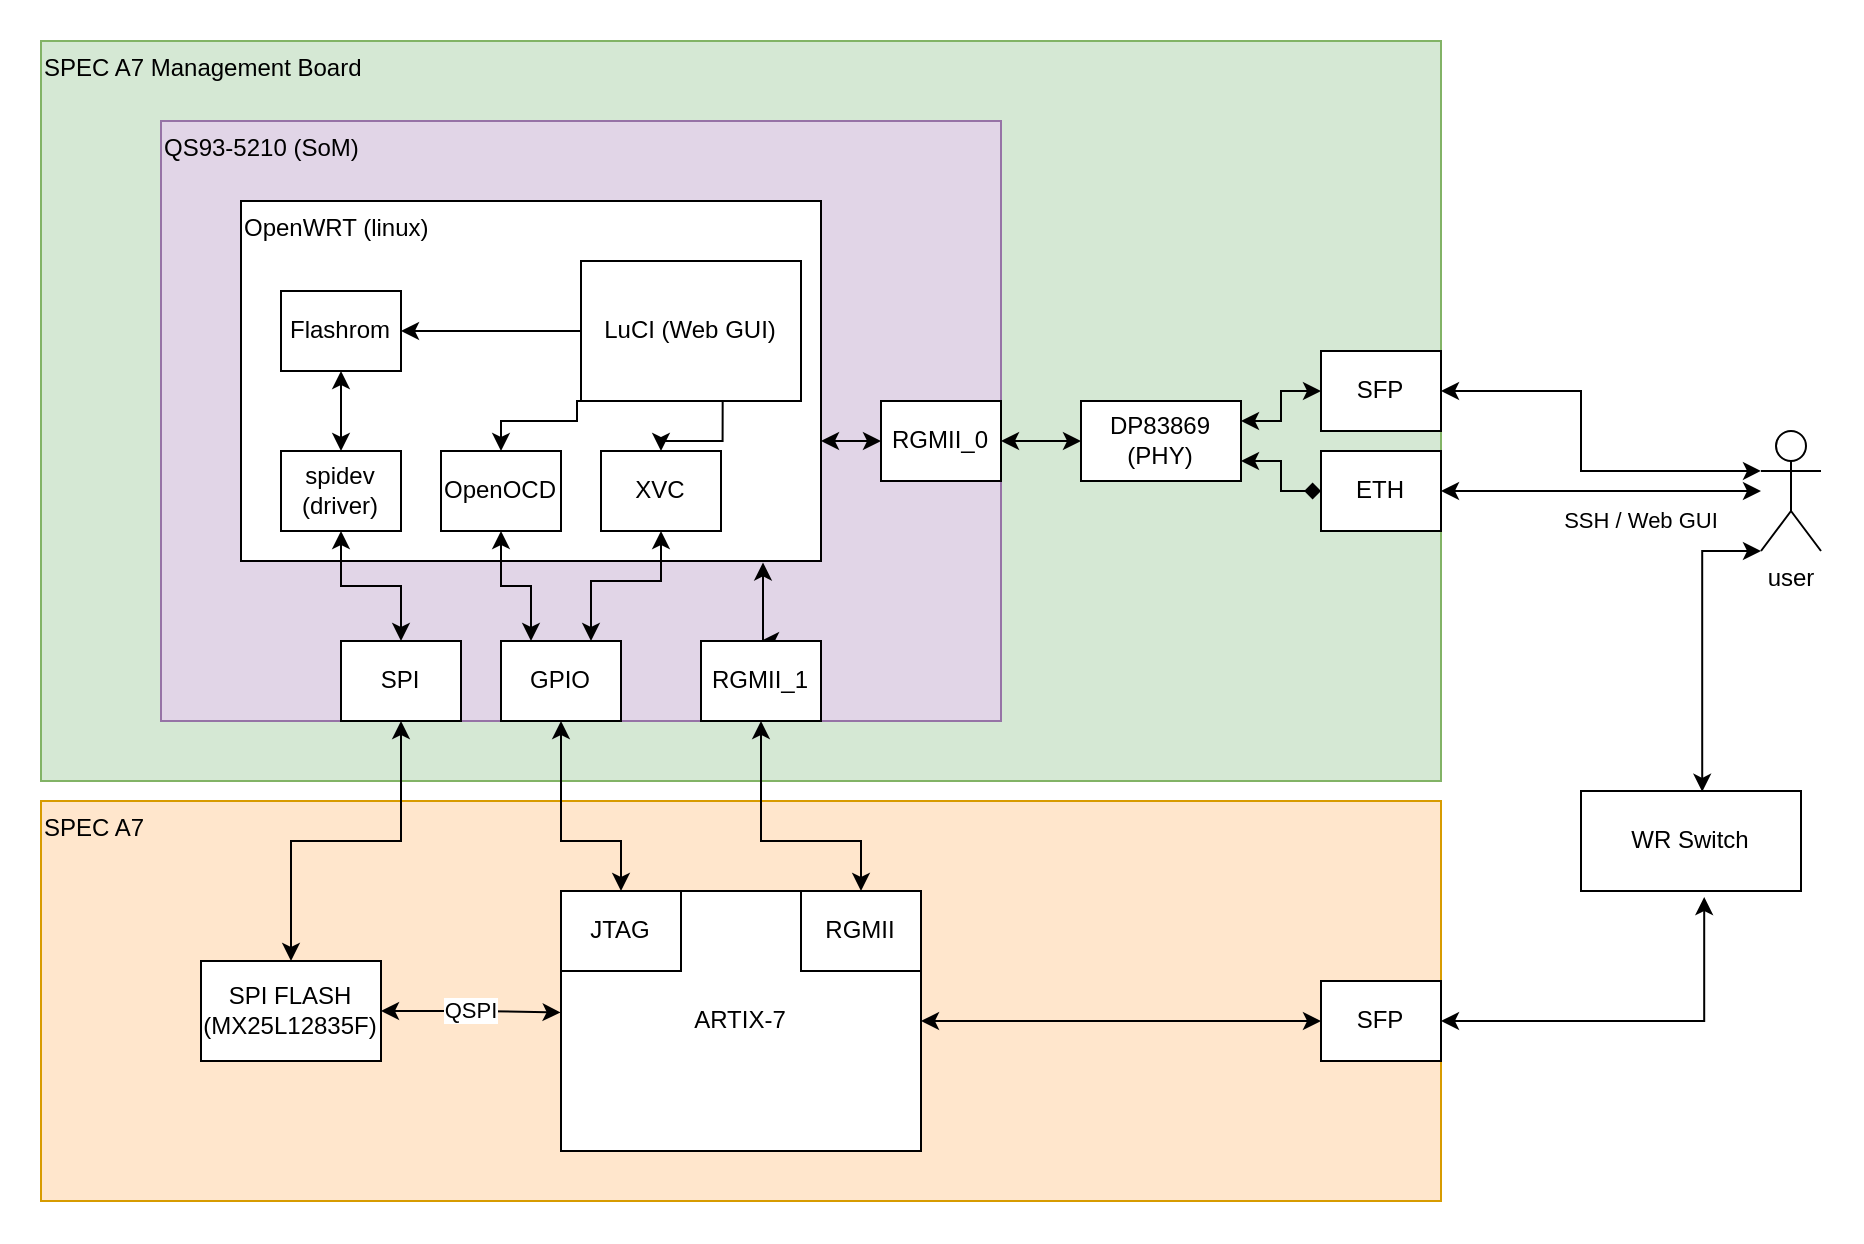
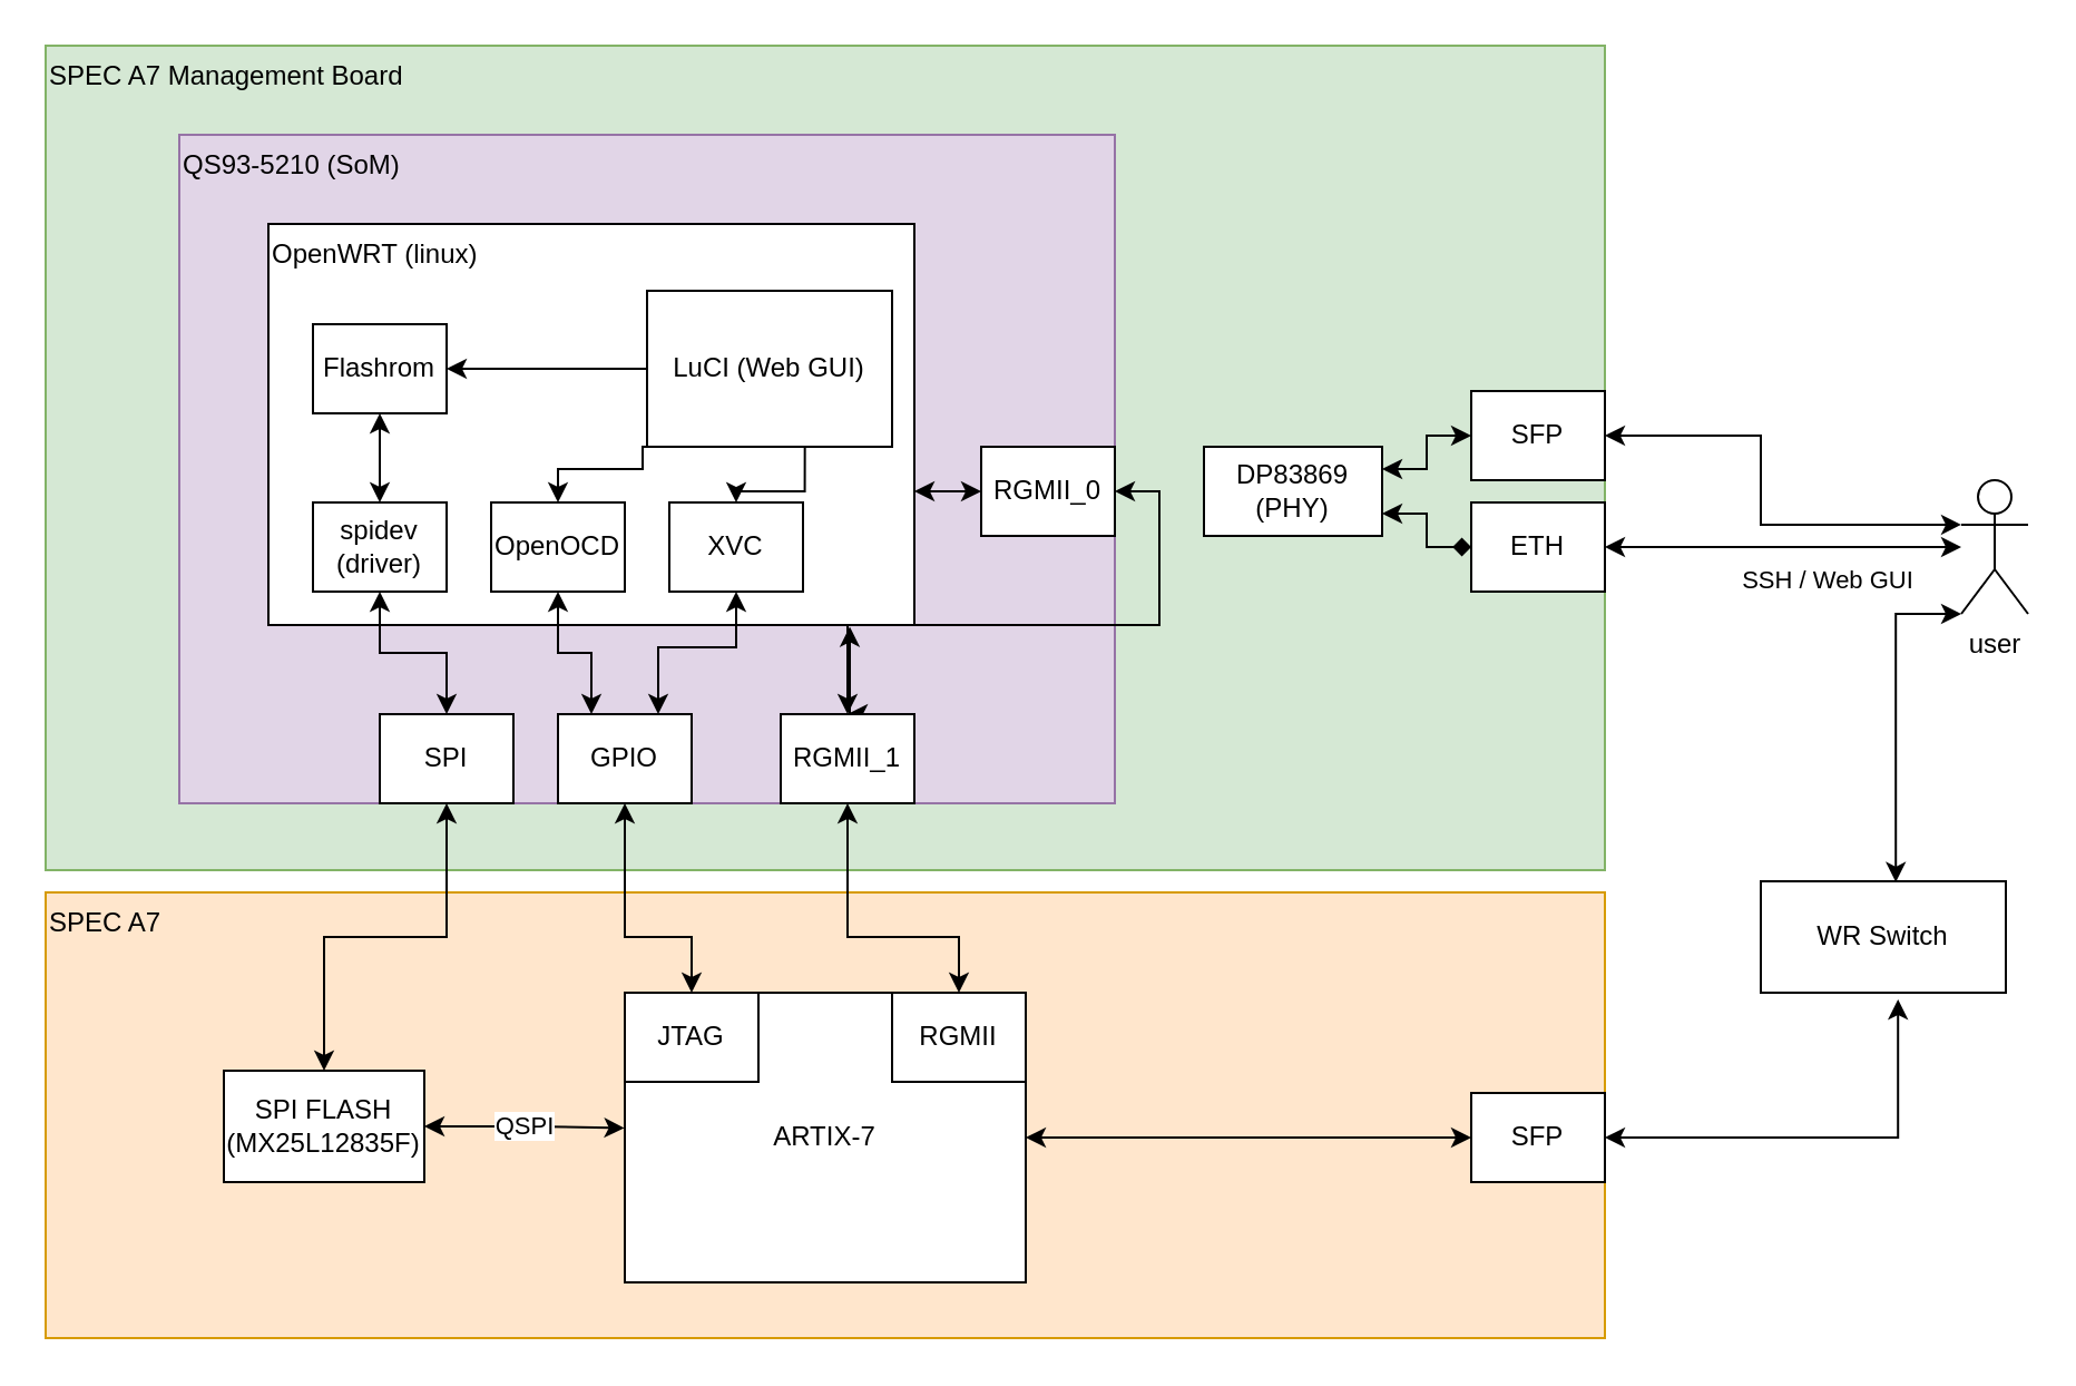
  <mxCell id="0" />
  <mxCell id="1" parent="0" />
  <mxCell id="2" value="SPEC A7 Management Board" style="rounded=0;whiteSpace=wrap;html=1;align=left;verticalAlign=top;fillColor=#d5e8d4;strokeColor=#82b366;" parent="1" vertex="1"><mxGeometry x="20" y="20" width="700" height="370" as="geometry" /></mxCell>
  <mxCell id="3" value="QS93-5210 (SoM)" style="rounded=0;whiteSpace=wrap;html=1;verticalAlign=top;align=left;fillColor=#e1d5e7;strokeColor=#9673a6;" parent="1" vertex="1"><mxGeometry x="80" y="60" width="420" height="300" as="geometry" /></mxCell>
  <mxCell id="4" style="edgeStyle=orthogonalEdgeStyle;rounded=0;orthogonalLoop=1;jettySize=auto;html=1;exitX=1;exitY=0.25;exitDx=0;exitDy=0;startArrow=classic;startFill=1;" parent="1" source="6" target="10" edge="1"><mxGeometry relative="1" as="geometry" /></mxCell>
  <mxCell id="5" style="edgeStyle=orthogonalEdgeStyle;rounded=0;orthogonalLoop=1;jettySize=auto;html=1;exitX=1;exitY=0.75;exitDx=0;exitDy=0;entryX=0;entryY=0.5;entryDx=0;entryDy=0;startArrow=classic;startFill=1;endArrow=diamond;" parent="1" source="6" target="8" edge="1"><mxGeometry relative="1" as="geometry" /></mxCell>
  <mxCell id="6" value="DP83869 (PHY)" style="rounded=0;whiteSpace=wrap;html=1;" parent="1" vertex="1"><mxGeometry x="540" y="200" width="80" height="40" as="geometry" /></mxCell>
  <mxCell id="7" style="rounded=0;orthogonalLoop=1;jettySize=auto;html=1;exitX=1;exitY=0.5;exitDx=0;exitDy=0;startArrow=classic;startFill=1;" edge="1" parent="1" source="8" target="41"><mxGeometry relative="1" as="geometry" /></mxCell>
  <mxCell id="8" value="ETH" style="rounded=0;whiteSpace=wrap;html=1;" parent="1" vertex="1"><mxGeometry x="660" y="225" width="60" height="40" as="geometry" /></mxCell>
  <mxCell id="9" value="SSH / Web GUI" style="rounded=0;orthogonalLoop=1;jettySize=auto;html=1;exitX=1;exitY=0.5;exitDx=0;exitDy=0;startArrow=classic;startFill=1;edgeStyle=orthogonalEdgeStyle;entryX=0;entryY=0.333;entryDx=0;entryDy=0;entryPerimeter=0;" edge="1" parent="1" source="10" target="41"><mxGeometry x="0.4" y="-25" relative="1" as="geometry"><mxPoint x="850" y="290" as="targetPoint" /><Array as="points"><mxPoint x="790" y="195" /><mxPoint x="790" y="235" /></Array><mxPoint as="offset" /></mxGeometry></mxCell>
  <mxCell id="10" value="SFP" style="rounded=0;whiteSpace=wrap;html=1;" parent="1" vertex="1"><mxGeometry x="660" y="175" width="60" height="40" as="geometry" /></mxCell>
  <mxCell id="11" value="SPEC A7" style="rounded=0;whiteSpace=wrap;html=1;align=left;verticalAlign=top;fillColor=#ffe6cc;strokeColor=#d79b00;" parent="1" vertex="1"><mxGeometry x="20" y="400" width="700" height="200" as="geometry" /></mxCell>
  <mxCell id="12" style="edgeStyle=orthogonalEdgeStyle;rounded=0;orthogonalLoop=1;jettySize=auto;html=1;exitX=1;exitY=0.5;exitDx=0;exitDy=0;entryX=0;entryY=0.5;entryDx=0;entryDy=0;startArrow=classic;startFill=1;" edge="1" parent="1" source="13" target="34"><mxGeometry relative="1" as="geometry" /></mxCell>
  <mxCell id="13" value="ARTIX-7" style="rounded=0;whiteSpace=wrap;html=1;" parent="1" vertex="1"><mxGeometry x="280" y="445" width="180" height="130" as="geometry" /></mxCell>
  <mxCell id="14" value="OpenWRT (linux)" style="rounded=0;whiteSpace=wrap;html=1;verticalAlign=top;align=left;" parent="1" vertex="1"><mxGeometry x="120" y="100" width="290" height="180" as="geometry" /></mxCell>
  <mxCell id="15" style="edgeStyle=orthogonalEdgeStyle;rounded=0;orthogonalLoop=1;jettySize=auto;html=1;exitX=0.25;exitY=0;exitDx=0;exitDy=0;startArrow=classic;startFill=1;entryX=0.5;entryY=1;entryDx=0;entryDy=0;" parent="1" source="17" edge="1" target="21"><mxGeometry relative="1" as="geometry"><mxPoint x="190" y="270" as="targetPoint" /></mxGeometry></mxCell>
  <mxCell id="16" style="edgeStyle=orthogonalEdgeStyle;rounded=0;orthogonalLoop=1;jettySize=auto;html=1;exitX=0.5;exitY=1;exitDx=0;exitDy=0;entryX=0.5;entryY=0;entryDx=0;entryDy=0;startArrow=classic;startFill=1;" parent="1" source="17" target="37" edge="1"><mxGeometry relative="1" as="geometry"><Array as="points"><mxPoint x="280" y="420" /><mxPoint x="310" y="420" /></Array></mxGeometry></mxCell>
  <mxCell id="17" value="GPIO" style="rounded=0;whiteSpace=wrap;html=1;" parent="1" vertex="1"><mxGeometry x="250" y="320" width="60" height="40" as="geometry" /></mxCell>
  <mxCell id="18" style="edgeStyle=orthogonalEdgeStyle;rounded=0;orthogonalLoop=1;jettySize=auto;html=1;exitX=0.5;exitY=0;exitDx=0;exitDy=0;startArrow=classic;startFill=1;entryX=0.5;entryY=1;entryDx=0;entryDy=0;" parent="1" source="20" target="45" edge="1"><mxGeometry relative="1" as="geometry"><mxPoint x="270" y="270" as="targetPoint" /></mxGeometry></mxCell>
  <mxCell id="19" style="edgeStyle=orthogonalEdgeStyle;rounded=0;orthogonalLoop=1;jettySize=auto;html=1;exitX=0.5;exitY=1;exitDx=0;exitDy=0;entryX=0.5;entryY=0;entryDx=0;entryDy=0;startArrow=classic;startFill=1;" edge="1" parent="1" source="20" target="36"><mxGeometry relative="1" as="geometry"><Array as="points"><mxPoint x="200" y="420" /><mxPoint x="145" y="420" /></Array></mxGeometry></mxCell>
  <mxCell id="20" value="SPI" style="rounded=0;whiteSpace=wrap;html=1;" parent="1" vertex="1"><mxGeometry x="170" y="320" width="60" height="40" as="geometry" /></mxCell>
  <mxCell id="21" value="OpenOCD" style="rounded=0;whiteSpace=wrap;html=1;" parent="1" vertex="1"><mxGeometry x="220" y="225" width="60" height="40" as="geometry" /></mxCell>
  <mxCell id="22" style="edgeStyle=orthogonalEdgeStyle;rounded=0;orthogonalLoop=1;jettySize=auto;html=1;entryX=0.75;entryY=0;entryDx=0;entryDy=0;startArrow=classic;startFill=1;exitX=0.5;exitY=1;exitDx=0;exitDy=0;" edge="1" parent="1" source="23" target="17"><mxGeometry relative="1" as="geometry"><Array as="points"><mxPoint x="330" y="290" /><mxPoint x="295" y="290" /></Array></mxGeometry></mxCell>
  <mxCell id="23" value="XVC" style="rounded=0;whiteSpace=wrap;html=1;" parent="1" vertex="1"><mxGeometry x="300" y="225" width="60" height="40" as="geometry" /></mxCell>
  <mxCell id="24" style="edgeStyle=orthogonalEdgeStyle;rounded=0;orthogonalLoop=1;jettySize=auto;html=1;exitX=0.25;exitY=1;exitDx=0;exitDy=0;entryX=0.5;entryY=0;entryDx=0;entryDy=0;" edge="1" parent="1" source="26" target="21"><mxGeometry relative="1" as="geometry"><Array as="points"><mxPoint x="288" y="210" /><mxPoint x="250" y="210" /></Array></mxGeometry></mxCell>
  <mxCell id="25" style="edgeStyle=orthogonalEdgeStyle;rounded=0;orthogonalLoop=1;jettySize=auto;html=1;exitX=0.644;exitY=0.983;exitDx=0;exitDy=0;entryX=0.5;entryY=0;entryDx=0;entryDy=0;exitPerimeter=0;" edge="1" parent="1" source="26" target="23"><mxGeometry relative="1" as="geometry" /></mxCell>
  <mxCell id="26" value="LuCI (Web GUI)" style="rounded=0;whiteSpace=wrap;html=1;" parent="1" vertex="1"><mxGeometry x="290" y="130" width="110" height="70" as="geometry" /></mxCell>
  <mxCell id="27" style="edgeStyle=orthogonalEdgeStyle;rounded=0;orthogonalLoop=1;jettySize=auto;html=1;exitX=0.5;exitY=0;exitDx=0;exitDy=0;startArrow=classic;startFill=1;entryX=0.9;entryY=1.004;entryDx=0;entryDy=0;entryPerimeter=0;" parent="1" source="29" target="14" edge="1"><mxGeometry relative="1" as="geometry"><Array as="points" /></mxGeometry></mxCell>
  <mxCell id="28" style="edgeStyle=orthogonalEdgeStyle;rounded=0;orthogonalLoop=1;jettySize=auto;html=1;entryX=0.5;entryY=0;entryDx=0;entryDy=0;startArrow=classic;startFill=1;" edge="1" parent="1" source="29" target="42"><mxGeometry relative="1" as="geometry"><Array as="points"><mxPoint x="380" y="420" /><mxPoint x="430" y="420" /></Array></mxGeometry></mxCell>
  <mxCell id="29" value="RGMII_1" style="rounded=0;whiteSpace=wrap;html=1;" parent="1" vertex="1"><mxGeometry x="350" y="320" width="60" height="40" as="geometry" /></mxCell>
- <mxCell id="30" style="edgeStyle=orthogonalEdgeStyle;rounded=0;orthogonalLoop=1;jettySize=auto;html=1;exitX=1;exitY=0.5;exitDx=0;exitDy=0;entryX=0;entryY=0.5;entryDx=0;entryDy=0;startArrow=classic;startFill=1;" parent="1" source="32" target="6" edge="1"><mxGeometry relative="1" as="geometry" /></mxCell>
+ <mxCell id="30" style="edgeStyle=orthogonalEdgeStyle;rounded=0;orthogonalLoop=1;jettySize=auto;html=1;exitX=1;exitY=0.5;exitDx=0;exitDy=0;startArrow=classic;startFill=1;" parent="1" source="32" target="29" edge="1"><mxGeometry relative="1" as="geometry" /></mxCell>
  <mxCell id="31" style="edgeStyle=orthogonalEdgeStyle;rounded=0;orthogonalLoop=1;jettySize=auto;html=1;exitX=0;exitY=0.5;exitDx=0;exitDy=0;startArrow=classic;startFill=1;" parent="1" source="32" edge="1"><mxGeometry relative="1" as="geometry"><mxPoint x="410" y="220" as="targetPoint" /></mxGeometry></mxCell>
  <mxCell id="32" value="RGMII_0" style="rounded=0;whiteSpace=wrap;html=1;" parent="1" vertex="1"><mxGeometry x="440" y="200" width="60" height="40" as="geometry" /></mxCell>
  <mxCell id="33" style="edgeStyle=orthogonalEdgeStyle;rounded=0;orthogonalLoop=1;jettySize=auto;html=1;exitX=1;exitY=0.5;exitDx=0;exitDy=0;entryX=0.56;entryY=1.06;entryDx=0;entryDy=0;entryPerimeter=0;startArrow=classic;startFill=1;" edge="1" parent="1" source="34" target="44"><mxGeometry relative="1" as="geometry"><mxPoint x="860" y="470" as="targetPoint" /><Array as="points"><mxPoint x="852" y="510" /></Array></mxGeometry></mxCell>
  <mxCell id="34" value="SFP" style="rounded=0;whiteSpace=wrap;html=1;" parent="1" vertex="1"><mxGeometry x="660" y="490" width="60" height="40" as="geometry" /></mxCell>
  <mxCell id="35" value="QSPI" style="edgeStyle=orthogonalEdgeStyle;rounded=0;orthogonalLoop=1;jettySize=auto;html=1;exitX=1;exitY=0.5;exitDx=0;exitDy=0;entryX=-0.001;entryY=0.467;entryDx=0;entryDy=0;startArrow=classic;startFill=1;entryPerimeter=0;" edge="1" parent="1" source="36" target="13"><mxGeometry relative="1" as="geometry" /></mxCell>
  <mxCell id="36" value="SPI FLASH (MX25L12835F)" style="rounded=0;whiteSpace=wrap;html=1;" parent="1" vertex="1"><mxGeometry x="100" y="480" width="90" height="50" as="geometry" /></mxCell>
  <mxCell id="37" value="JTAG" style="rounded=0;whiteSpace=wrap;html=1;" parent="1" vertex="1"><mxGeometry x="280" y="445" width="60" height="40" as="geometry" /></mxCell>
  <mxCell id="38" style="edgeStyle=orthogonalEdgeStyle;rounded=0;orthogonalLoop=1;jettySize=auto;html=1;exitX=0.5;exitY=1;exitDx=0;exitDy=0;entryX=0.5;entryY=0;entryDx=0;entryDy=0;startArrow=classic;startFill=1;" edge="1" parent="1" source="40" target="45"><mxGeometry relative="1" as="geometry" /></mxCell>
  <mxCell id="39" style="edgeStyle=orthogonalEdgeStyle;rounded=0;orthogonalLoop=1;jettySize=auto;html=1;exitX=1;exitY=0.5;exitDx=0;exitDy=0;startArrow=classic;startFill=1;endArrow=none;endFill=0;" edge="1" parent="1" source="40" target="26"><mxGeometry relative="1" as="geometry" /></mxCell>
  <mxCell id="40" value="Flashrom" style="rounded=0;whiteSpace=wrap;html=1;" parent="1" vertex="1"><mxGeometry x="140" y="145" width="60" height="40" as="geometry" /></mxCell>
  <mxCell id="41" value="user" style="shape=umlActor;verticalLabelPosition=bottom;verticalAlign=top;html=1;outlineConnect=0;" vertex="1" parent="1"><mxGeometry x="880" y="215" width="30" height="60" as="geometry" /></mxCell>
  <mxCell id="42" value="RGMII" style="rounded=0;whiteSpace=wrap;html=1;" vertex="1" parent="1"><mxGeometry x="400" y="445" width="60" height="40" as="geometry" /></mxCell>
  <mxCell id="43" style="edgeStyle=orthogonalEdgeStyle;rounded=0;orthogonalLoop=1;jettySize=auto;html=1;exitX=0.551;exitY=0.008;exitDx=0;exitDy=0;entryX=0;entryY=1;entryDx=0;entryDy=0;entryPerimeter=0;exitPerimeter=0;startArrow=classic;startFill=1;" edge="1" parent="1" source="44" target="41"><mxGeometry relative="1" as="geometry"><Array as="points"><mxPoint x="851" y="275" /></Array></mxGeometry></mxCell>
  <mxCell id="44" value="WR Switch" style="rounded=0;whiteSpace=wrap;html=1;" vertex="1" parent="1"><mxGeometry x="790" y="395" width="110" height="50" as="geometry" /></mxCell>
  <mxCell id="45" value="spidev&lt;br&gt;(driver)" style="rounded=0;whiteSpace=wrap;html=1;" vertex="1" parent="1"><mxGeometry x="140" y="225" width="60" height="40" as="geometry" /></mxCell>
